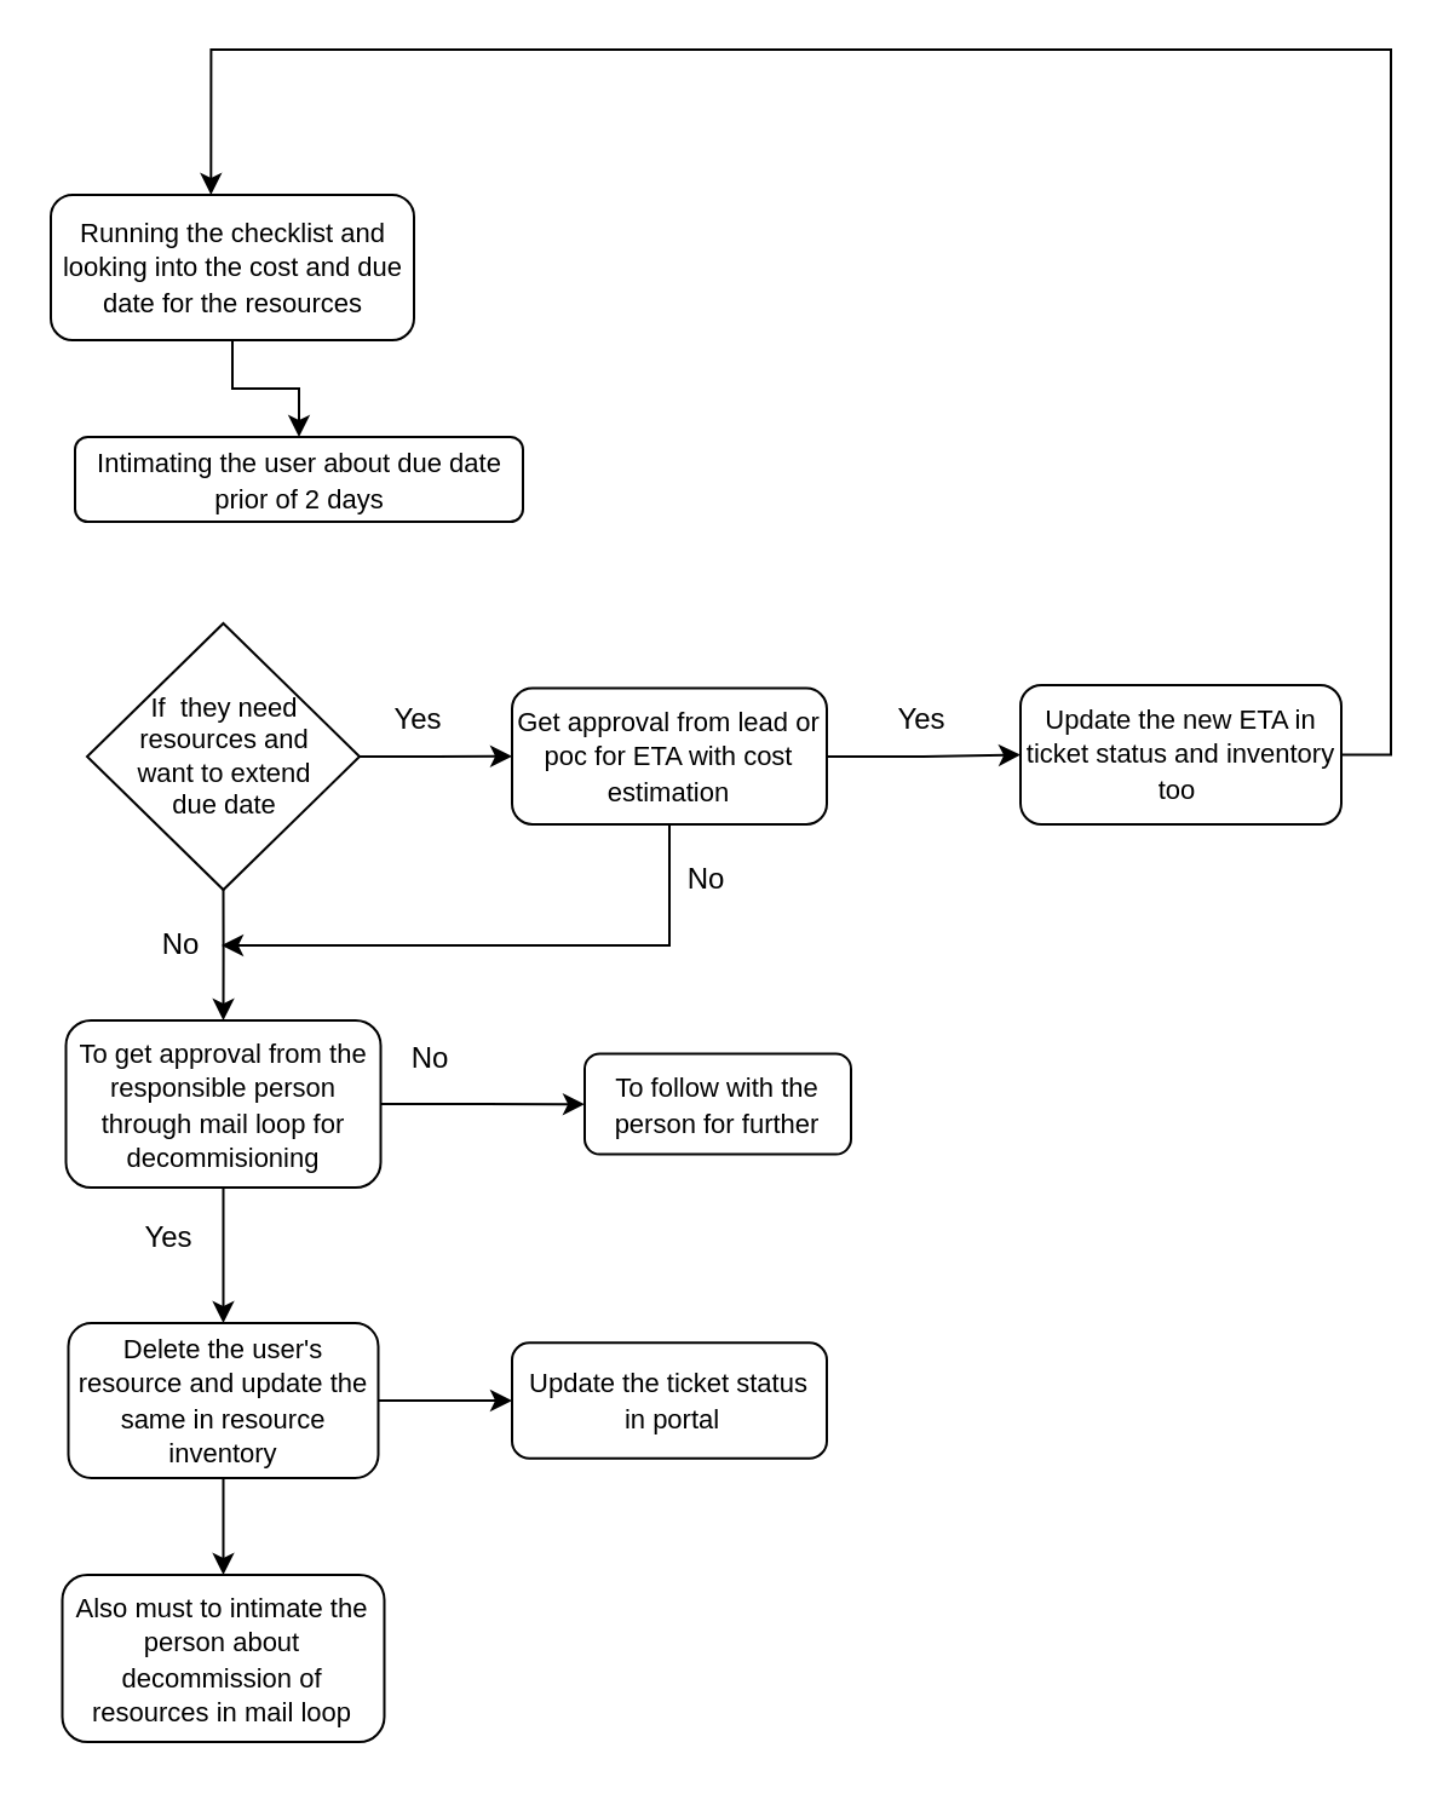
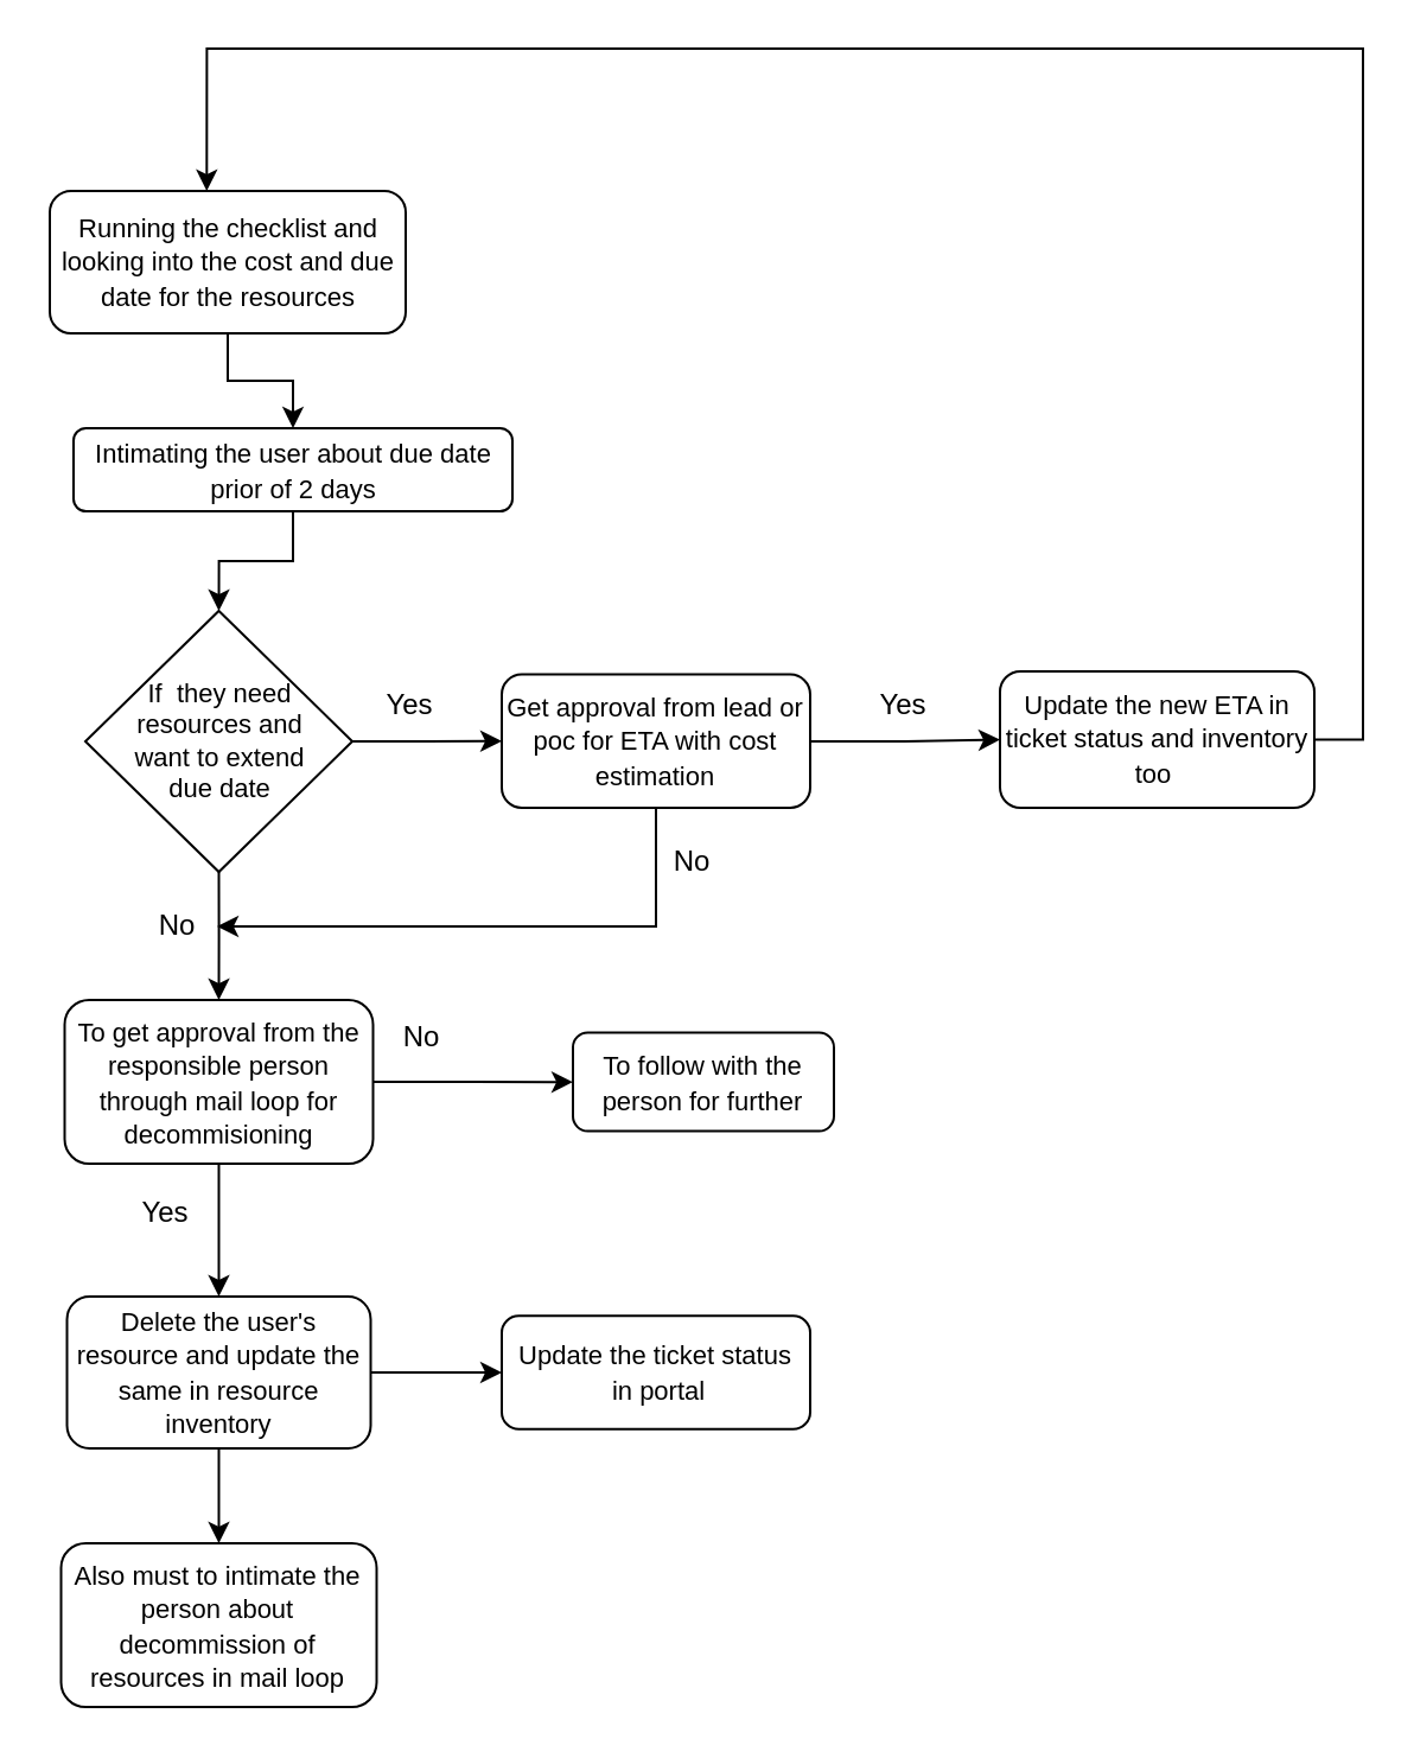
  <mxCell id="0" />
  <mxCell id="1" parent="0" />
  <mxCell id="2" style="edgeStyle=orthogonalEdgeStyle;rounded=0;orthogonalLoop=1;jettySize=auto;html=1;exitX=0.5;exitY=1;exitDx=0;exitDy=0;entryX=0.5;entryY=0;entryDx=0;entryDy=0;fontFamily=Georgia;fontSize=8;" edge="1" parent="1" source="3" target="5"><mxGeometry relative="1" as="geometry" /></mxCell>
  <mxCell id="3" value="&lt;font style=&quot;font-size: 11px;&quot;&gt;Running the checklist and looking into the cost and due date for the resources&lt;/font&gt;" style="rounded=1;whiteSpace=wrap;html=1;" vertex="1" parent="1"><mxGeometry x="20.5" y="80" width="150" height="60" as="geometry" /></mxCell>
+ <mxCell id="4" style="edgeStyle=orthogonalEdgeStyle;rounded=0;orthogonalLoop=1;jettySize=auto;html=1;exitX=0.5;exitY=1;exitDx=0;exitDy=0;entryX=0.5;entryY=0;entryDx=0;entryDy=0;fontFamily=Helvetica;fontSize=8;" edge="1" parent="1" source="5" target="8"><mxGeometry relative="1" as="geometry" /></mxCell>
  <mxCell id="5" value="&lt;font style=&quot;font-size: 11px;&quot;&gt;Intimating the user about due date prior of 2 days&lt;/font&gt;" style="rounded=1;whiteSpace=wrap;html=1;" vertex="1" parent="1"><mxGeometry x="30.5" y="180" width="185" height="35" as="geometry" /></mxCell>
  <mxCell id="6" style="edgeStyle=orthogonalEdgeStyle;rounded=0;orthogonalLoop=1;jettySize=auto;html=1;exitX=0.5;exitY=1;exitDx=0;exitDy=0;entryX=0.5;entryY=0;entryDx=0;entryDy=0;fontFamily=Helvetica;fontSize=8;" edge="1" parent="1" source="8" target="11"><mxGeometry relative="1" as="geometry" /></mxCell>
  <mxCell id="7" style="edgeStyle=orthogonalEdgeStyle;rounded=0;orthogonalLoop=1;jettySize=auto;html=1;exitX=1;exitY=0.5;exitDx=0;exitDy=0;entryX=0;entryY=0.5;entryDx=0;entryDy=0;fontFamily=Helvetica;fontSize=8;" edge="1" parent="1" source="8" target="23"><mxGeometry relative="1" as="geometry" /></mxCell>
  <mxCell id="8" value="&lt;font style=&quot;font-size: 11px;&quot; face=&quot;Helvetica&quot;&gt;If&amp;nbsp; they need &lt;br&gt;resources and &lt;br&gt;want to extend &lt;br&gt;due date&lt;/font&gt;" style="rhombus;whiteSpace=wrap;html=1;fontFamily=Georgia;fontSize=8;" vertex="1" parent="1"><mxGeometry x="35.5" y="257" width="112.5" height="110" as="geometry" /></mxCell>
  <mxCell id="9" value="" style="edgeStyle=orthogonalEdgeStyle;rounded=0;orthogonalLoop=1;jettySize=auto;html=1;fontFamily=Helvetica;fontSize=8;" edge="1" parent="1" source="11" target="13"><mxGeometry relative="1" as="geometry" /></mxCell>
  <mxCell id="10" value="" style="edgeStyle=orthogonalEdgeStyle;rounded=0;orthogonalLoop=1;jettySize=auto;html=1;fontFamily=Helvetica;fontSize=12;" edge="1" parent="1" source="11" target="17"><mxGeometry relative="1" as="geometry" /></mxCell>
  <mxCell id="11" value="&lt;font style=&quot;font-size: 11px;&quot;&gt;To get approval from the responsible person through mail loop for decommisioning&lt;/font&gt;" style="rounded=1;whiteSpace=wrap;html=1;" vertex="1" parent="1"><mxGeometry x="26.75" y="421" width="130" height="69" as="geometry" /></mxCell>
  <mxCell id="12" value="&lt;font style=&quot;font-size: 12px;&quot;&gt;No&lt;/font&gt;" style="text;html=1;align=center;verticalAlign=middle;resizable=0;points=[];autosize=1;strokeColor=none;fillColor=none;fontSize=8;fontFamily=Helvetica;" vertex="1" parent="1"><mxGeometry x="58.5" y="380" width="30" height="20" as="geometry" /></mxCell>
  <mxCell id="13" value="&lt;font style=&quot;font-size: 11px;&quot;&gt;To follow with the person for further&lt;/font&gt;" style="whiteSpace=wrap;html=1;rounded=1;" vertex="1" parent="1"><mxGeometry x="241" y="434.75" width="110" height="41.5" as="geometry" /></mxCell>
  <mxCell id="14" value="&lt;font style=&quot;font-size: 12px;&quot;&gt;No&lt;/font&gt;" style="text;html=1;align=center;verticalAlign=middle;resizable=0;points=[];autosize=1;strokeColor=none;fillColor=none;fontSize=8;fontFamily=Helvetica;" vertex="1" parent="1"><mxGeometry x="162" y="427" width="30" height="20" as="geometry" /></mxCell>
  <mxCell id="15" value="" style="edgeStyle=orthogonalEdgeStyle;rounded=0;orthogonalLoop=1;jettySize=auto;html=1;fontFamily=Helvetica;fontSize=12;" edge="1" parent="1" source="17" target="19"><mxGeometry relative="1" as="geometry" /></mxCell>
  <mxCell id="16" value="" style="edgeStyle=orthogonalEdgeStyle;rounded=0;orthogonalLoop=1;jettySize=auto;html=1;fontFamily=Helvetica;fontSize=8;" edge="1" parent="1" source="17" target="20"><mxGeometry relative="1" as="geometry" /></mxCell>
  <mxCell id="17" value="&lt;font style=&quot;font-size: 11px;&quot;&gt;Delete the user's resource and update the same in resource inventory&lt;/font&gt;" style="whiteSpace=wrap;html=1;rounded=1;" vertex="1" parent="1"><mxGeometry x="27.75" y="546" width="128" height="64" as="geometry" /></mxCell>
  <mxCell id="18" value="Yes" style="text;html=1;align=center;verticalAlign=middle;resizable=0;points=[];autosize=1;strokeColor=none;fillColor=none;fontSize=12;fontFamily=Helvetica;" vertex="1" parent="1"><mxGeometry x="48.5" y="501" width="40" height="20" as="geometry" /></mxCell>
  <mxCell id="19" value="&lt;font style=&quot;font-size: 11px;&quot;&gt;Also must to intimate the person about decommission of resources in mail loop&lt;/font&gt;" style="whiteSpace=wrap;html=1;rounded=1;" vertex="1" parent="1"><mxGeometry x="25.25" y="650" width="133" height="69" as="geometry" /></mxCell>
  <mxCell id="20" value="&lt;font style=&quot;font-size: 11px;&quot;&gt;Update the ticket status&lt;br&gt;&amp;nbsp;in portal&lt;/font&gt;" style="whiteSpace=wrap;html=1;rounded=1;" vertex="1" parent="1"><mxGeometry x="211" y="554.13" width="130" height="47.75" as="geometry" /></mxCell>
  <mxCell id="21" value="" style="edgeStyle=orthogonalEdgeStyle;rounded=0;orthogonalLoop=1;jettySize=auto;html=1;fontFamily=Helvetica;fontSize=8;" edge="1" parent="1" source="23" target="26"><mxGeometry relative="1" as="geometry" /></mxCell>
  <mxCell id="22" style="edgeStyle=orthogonalEdgeStyle;rounded=0;orthogonalLoop=1;jettySize=auto;html=1;exitX=0.5;exitY=1;exitDx=0;exitDy=0;fontFamily=Helvetica;fontSize=11;" edge="1" parent="1" source="23"><mxGeometry relative="1" as="geometry"><mxPoint x="91" y="390" as="targetPoint" /><Array as="points"><mxPoint x="276" y="390" /><mxPoint x="91" y="390" /></Array></mxGeometry></mxCell>
  <mxCell id="23" value="&lt;font style=&quot;font-size: 11px;&quot;&gt;Get approval from lead or poc for ETA with cost estimation&lt;/font&gt;" style="whiteSpace=wrap;html=1;rounded=1;" vertex="1" parent="1"><mxGeometry x="211" y="283.75" width="130" height="56.25" as="geometry" /></mxCell>
  <mxCell id="24" value="Yes" style="text;html=1;align=center;verticalAlign=middle;resizable=0;points=[];autosize=1;strokeColor=none;fillColor=none;fontSize=12;fontFamily=Helvetica;" vertex="1" parent="1"><mxGeometry x="152" y="286.5" width="40" height="20" as="geometry" /></mxCell>
  <mxCell id="25" style="edgeStyle=orthogonalEdgeStyle;rounded=0;orthogonalLoop=1;jettySize=auto;html=1;exitX=1;exitY=0.5;exitDx=0;exitDy=0;entryX=0.441;entryY=0;entryDx=0;entryDy=0;entryPerimeter=0;fontFamily=Helvetica;fontSize=11;" edge="1" parent="1" source="26" target="3"><mxGeometry relative="1" as="geometry"><Array as="points"><mxPoint x="574" y="311" /><mxPoint x="574" y="20" /><mxPoint x="87" y="20" /></Array></mxGeometry></mxCell>
  <mxCell id="26" value="&lt;font style=&quot;font-size: 11px;&quot;&gt;Update the new ETA in ticket status and inventory too&amp;nbsp;&lt;/font&gt;" style="whiteSpace=wrap;html=1;rounded=1;" vertex="1" parent="1"><mxGeometry x="421" y="282.5" width="132.5" height="57.5" as="geometry" /></mxCell>
  <mxCell id="27" value="Yes" style="text;html=1;align=center;verticalAlign=middle;resizable=0;points=[];autosize=1;strokeColor=none;fillColor=none;fontSize=12;fontFamily=Helvetica;" vertex="1" parent="1"><mxGeometry x="360" y="286.5" width="40" height="20" as="geometry" /></mxCell>
  <mxCell id="28" value="&lt;font style=&quot;font-size: 12px;&quot;&gt;No&lt;/font&gt;" style="text;html=1;align=center;verticalAlign=middle;resizable=0;points=[];autosize=1;strokeColor=none;fillColor=none;fontSize=8;fontFamily=Helvetica;" vertex="1" parent="1"><mxGeometry x="276" y="353" width="30" height="20" as="geometry" /></mxCell>
